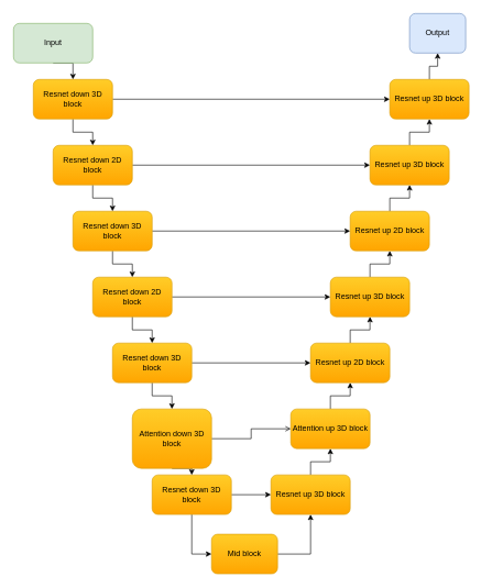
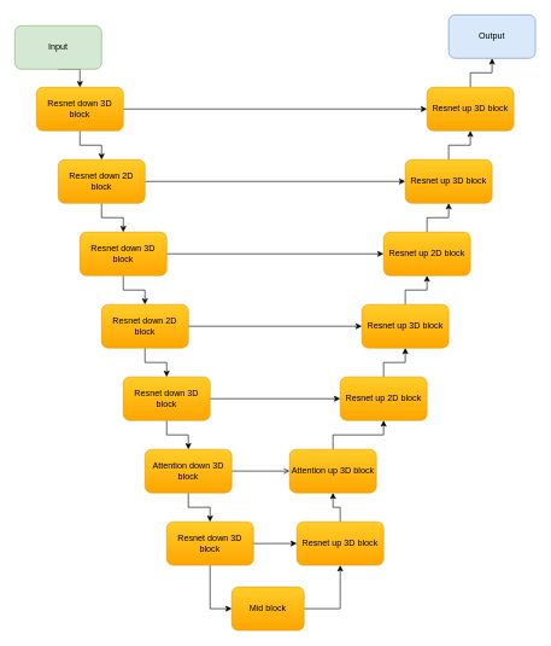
  <mxCell id="0" />
  <mxCell id="1" parent="0" />
  <mxCell id="2" style="edgeStyle=orthogonalEdgeStyle;rounded=0;orthogonalLoop=1;jettySize=auto;html=1;exitX=0.5;exitY=1;exitDx=0;exitDy=0;entryX=0.5;entryY=0;entryDx=0;entryDy=0;" parent="1" source="3" target="6" edge="1"><mxGeometry relative="1" as="geometry" /></mxCell>
  <mxCell id="3" value="Input" style="rounded=1;whiteSpace=wrap;html=1;fillColor=#d5e8d4;strokeColor=#82b366;" parent="1" vertex="1"><mxGeometry x="20" y="35" width="120" height="60" as="geometry" /></mxCell>
  <mxCell id="4" style="edgeStyle=orthogonalEdgeStyle;rounded=0;orthogonalLoop=1;jettySize=auto;html=1;exitX=0.5;exitY=1;exitDx=0;exitDy=0;entryX=0.5;entryY=0;entryDx=0;entryDy=0;" parent="1" source="6" target="9" edge="1"><mxGeometry relative="1" as="geometry" /></mxCell>
  <mxCell id="5" style="edgeStyle=orthogonalEdgeStyle;rounded=0;orthogonalLoop=1;jettySize=auto;html=1;exitX=1;exitY=0.5;exitDx=0;exitDy=0;entryX=0;entryY=0.5;entryDx=0;entryDy=0;" edge="1" parent="1" source="6" target="41"><mxGeometry relative="1" as="geometry" /></mxCell>
  <mxCell id="6" value="Resnet down 3D block" style="rounded=1;whiteSpace=wrap;html=1;fillColor=#ffcd28;strokeColor=#d79b00;gradientColor=#ffa500;" parent="1" vertex="1"><mxGeometry x="50" y="120" width="120" height="60" as="geometry" /></mxCell>
  <mxCell id="7" style="edgeStyle=orthogonalEdgeStyle;rounded=0;orthogonalLoop=1;jettySize=auto;html=1;exitX=0.5;exitY=1;exitDx=0;exitDy=0;entryX=0.5;entryY=0;entryDx=0;entryDy=0;" edge="1" parent="1" source="9" target="13"><mxGeometry relative="1" as="geometry" /></mxCell>
  <mxCell id="8" style="edgeStyle=orthogonalEdgeStyle;rounded=0;orthogonalLoop=1;jettySize=auto;html=1;exitX=1;exitY=0.5;exitDx=0;exitDy=0;entryX=0;entryY=0.5;entryDx=0;entryDy=0;" edge="1" parent="1" source="9" target="39"><mxGeometry relative="1" as="geometry" /></mxCell>
  <mxCell id="9" value="Resnet down 2D block" style="rounded=1;whiteSpace=wrap;html=1;fillColor=#ffcd28;strokeColor=#d79b00;gradientColor=#ffa500;" parent="1" vertex="1"><mxGeometry x="80" y="220" width="120" height="60" as="geometry" /></mxCell>
- <mxCell id="10" value="Output" style="rounded=1;whiteSpace=wrap;html=1;fillColor=#dae8fc;strokeColor=#6c8ebf;" parent="1" vertex="1"><mxGeometry x="620" y="20" width="85" height="60" as="geometry" /></mxCell>
+ <mxCell id="10" value="Output" style="rounded=1;whiteSpace=wrap;html=1;fillColor=#dae8fc;strokeColor=#6c8ebf;" parent="1" vertex="1"><mxGeometry x="620" y="20" width="120" height="60" as="geometry" /></mxCell>
  <mxCell id="11" style="edgeStyle=orthogonalEdgeStyle;rounded=0;orthogonalLoop=1;jettySize=auto;html=1;exitX=0.5;exitY=1;exitDx=0;exitDy=0;entryX=0.5;entryY=0;entryDx=0;entryDy=0;" edge="1" parent="1" source="13" target="16"><mxGeometry relative="1" as="geometry" /></mxCell>
  <mxCell id="12" style="edgeStyle=orthogonalEdgeStyle;rounded=0;orthogonalLoop=1;jettySize=auto;html=1;exitX=1;exitY=0.5;exitDx=0;exitDy=0;entryX=0;entryY=0.5;entryDx=0;entryDy=0;" edge="1" parent="1" source="13" target="37"><mxGeometry relative="1" as="geometry" /></mxCell>
  <mxCell id="13" value="Resnet down 3D block" style="rounded=1;whiteSpace=wrap;html=1;fillColor=#ffcd28;strokeColor=#d79b00;gradientColor=#ffa500;" vertex="1" parent="1"><mxGeometry x="110" y="320" width="120" height="60" as="geometry" /></mxCell>
  <mxCell id="14" style="edgeStyle=orthogonalEdgeStyle;rounded=0;orthogonalLoop=1;jettySize=auto;html=1;exitX=0.5;exitY=1;exitDx=0;exitDy=0;entryX=0.5;entryY=0;entryDx=0;entryDy=0;" edge="1" parent="1" source="16" target="19"><mxGeometry relative="1" as="geometry" /></mxCell>
  <mxCell id="15" style="edgeStyle=orthogonalEdgeStyle;rounded=0;orthogonalLoop=1;jettySize=auto;html=1;exitX=1;exitY=0.5;exitDx=0;exitDy=0;entryX=0;entryY=0.5;entryDx=0;entryDy=0;" edge="1" parent="1" source="16" target="35"><mxGeometry relative="1" as="geometry" /></mxCell>
  <mxCell id="16" value="Resnet down 2D block" style="rounded=1;whiteSpace=wrap;html=1;fillColor=#ffcd28;strokeColor=#d79b00;gradientColor=#ffa500;" vertex="1" parent="1"><mxGeometry x="140" y="420" width="120" height="60" as="geometry" /></mxCell>
  <mxCell id="17" style="edgeStyle=orthogonalEdgeStyle;rounded=0;orthogonalLoop=1;jettySize=auto;html=1;exitX=0.5;exitY=1;exitDx=0;exitDy=0;entryX=0.5;entryY=0;entryDx=0;entryDy=0;" edge="1" parent="1" source="19" target="25"><mxGeometry relative="1" as="geometry" /></mxCell>
  <mxCell id="18" style="edgeStyle=orthogonalEdgeStyle;rounded=0;orthogonalLoop=1;jettySize=auto;html=1;exitX=1;exitY=0.5;exitDx=0;exitDy=0;entryX=0;entryY=0.5;entryDx=0;entryDy=0;" edge="1" parent="1" source="19" target="33"><mxGeometry relative="1" as="geometry" /></mxCell>
  <mxCell id="19" value="Resnet down 3D block" style="rounded=1;whiteSpace=wrap;html=1;fillColor=#ffcd28;strokeColor=#d79b00;gradientColor=#ffa500;" vertex="1" parent="1"><mxGeometry x="170" y="520" width="120" height="60" as="geometry" /></mxCell>
  <mxCell id="20" style="edgeStyle=orthogonalEdgeStyle;rounded=0;orthogonalLoop=1;jettySize=auto;html=1;exitX=1;exitY=0.5;exitDx=0;exitDy=0;entryX=0;entryY=0.5;entryDx=0;entryDy=0;" edge="1" parent="1" source="22" target="29"><mxGeometry relative="1" as="geometry" /></mxCell>
  <mxCell id="21" style="edgeStyle=orthogonalEdgeStyle;rounded=0;orthogonalLoop=1;jettySize=auto;html=1;exitX=0.5;exitY=1;exitDx=0;exitDy=0;entryX=0;entryY=0.5;entryDx=0;entryDy=0;" edge="1" parent="1" source="22" target="27"><mxGeometry relative="1" as="geometry" /></mxCell>
  <mxCell id="22" value="Resnet down 3D block" style="rounded=1;whiteSpace=wrap;html=1;fillColor=#ffcd28;strokeColor=#d79b00;gradientColor=#ffa500;" vertex="1" parent="1"><mxGeometry x="230" y="720" width="120" height="60" as="geometry" /></mxCell>
  <mxCell id="23" style="edgeStyle=orthogonalEdgeStyle;rounded=0;orthogonalLoop=1;jettySize=auto;html=1;exitX=0.5;exitY=1;exitDx=0;exitDy=0;entryX=0.5;entryY=0;entryDx=0;entryDy=0;" edge="1" parent="1" source="25" target="22"><mxGeometry relative="1" as="geometry" /></mxCell>
  <mxCell id="24" style="edgeStyle=orthogonalEdgeStyle;rounded=0;orthogonalLoop=1;jettySize=auto;html=1;exitX=1;exitY=0.5;exitDx=0;exitDy=0;entryX=0;entryY=0.5;entryDx=0;entryDy=0;endArrow=open;" edge="1" parent="1" source="25" target="31"><mxGeometry relative="1" as="geometry" /></mxCell>
- <mxCell id="25" value="Attention down 3D block" style="rounded=1;whiteSpace=wrap;html=1;fillColor=#ffcd28;strokeColor=#d79b00;gradientColor=#ffa500;" vertex="1" parent="1"><mxGeometry x="200" y="620" width="120" height="90" as="geometry" /></mxCell>
+ <mxCell id="25" value="Attention down 3D block" style="rounded=1;whiteSpace=wrap;html=1;fillColor=#ffcd28;strokeColor=#d79b00;gradientColor=#ffa500;" vertex="1" parent="1"><mxGeometry x="200" y="620" width="120" height="60" as="geometry" /></mxCell>
  <mxCell id="26" style="edgeStyle=orthogonalEdgeStyle;rounded=0;orthogonalLoop=1;jettySize=auto;html=1;exitX=1;exitY=0.5;exitDx=0;exitDy=0;entryX=0.5;entryY=1;entryDx=0;entryDy=0;" edge="1" parent="1" source="27" target="29"><mxGeometry relative="1" as="geometry" /></mxCell>
  <mxCell id="27" value="Mid block" style="rounded=1;whiteSpace=wrap;html=1;fillColor=#ffcd28;strokeColor=#d79b00;gradientColor=#ffa500;" vertex="1" parent="1"><mxGeometry x="320" y="810" width="100" height="60" as="geometry" /></mxCell>
  <mxCell id="28" style="edgeStyle=orthogonalEdgeStyle;rounded=0;orthogonalLoop=1;jettySize=auto;html=1;exitX=0.5;exitY=0;exitDx=0;exitDy=0;entryX=0.5;entryY=1;entryDx=0;entryDy=0;" edge="1" parent="1" source="29" target="31"><mxGeometry relative="1" as="geometry" /></mxCell>
  <mxCell id="29" value="Resnet up 3D block" style="rounded=1;whiteSpace=wrap;html=1;fillColor=#ffcd28;strokeColor=#d79b00;gradientColor=#ffa500;" vertex="1" parent="1"><mxGeometry x="410" y="720" width="120" height="60" as="geometry" /></mxCell>
  <mxCell id="30" style="edgeStyle=orthogonalEdgeStyle;rounded=0;orthogonalLoop=1;jettySize=auto;html=1;exitX=0.5;exitY=0;exitDx=0;exitDy=0;entryX=0.5;entryY=1;entryDx=0;entryDy=0;" edge="1" parent="1" source="31" target="33"><mxGeometry relative="1" as="geometry" /></mxCell>
- <mxCell id="31" value="Attention up 3D block" style="rounded=1;whiteSpace=wrap;html=1;fillColor=#ffcd28;strokeColor=#d79b00;gradientColor=#ffa500;" vertex="1" parent="1"><mxGeometry x="440" y="620" width="120" height="60" as="geometry" /></mxCell>
+ <mxCell id="31" value="Attention up 3D block" style="rounded=1;whiteSpace=wrap;html=1;fillColor=#ffcd28;strokeColor=#d79b00;gradientColor=#ffa500;" vertex="1" parent="1"><mxGeometry x="400" y="620" width="120" height="60" as="geometry" /></mxCell>
  <mxCell id="32" style="edgeStyle=orthogonalEdgeStyle;rounded=0;orthogonalLoop=1;jettySize=auto;html=1;exitX=0.5;exitY=0;exitDx=0;exitDy=0;entryX=0.5;entryY=1;entryDx=0;entryDy=0;" edge="1" parent="1" source="33" target="35"><mxGeometry relative="1" as="geometry" /></mxCell>
  <mxCell id="33" value="Resnet up 2D block" style="rounded=1;whiteSpace=wrap;html=1;fillColor=#ffcd28;strokeColor=#d79b00;gradientColor=#ffa500;" vertex="1" parent="1"><mxGeometry x="470" y="520" width="120" height="60" as="geometry" /></mxCell>
  <mxCell id="34" style="edgeStyle=orthogonalEdgeStyle;rounded=0;orthogonalLoop=1;jettySize=auto;html=1;exitX=0.5;exitY=0;exitDx=0;exitDy=0;entryX=0.5;entryY=1;entryDx=0;entryDy=0;" edge="1" parent="1" source="35" target="37"><mxGeometry relative="1" as="geometry" /></mxCell>
  <mxCell id="35" value="Resnet up 3D block" style="rounded=1;whiteSpace=wrap;html=1;fillColor=#ffcd28;strokeColor=#d79b00;gradientColor=#ffa500;" vertex="1" parent="1"><mxGeometry x="500" y="420" width="120" height="60" as="geometry" /></mxCell>
  <mxCell id="36" style="edgeStyle=orthogonalEdgeStyle;rounded=0;orthogonalLoop=1;jettySize=auto;html=1;exitX=0.5;exitY=0;exitDx=0;exitDy=0;entryX=0.5;entryY=1;entryDx=0;entryDy=0;" edge="1" parent="1" source="37" target="39"><mxGeometry relative="1" as="geometry" /></mxCell>
  <mxCell id="37" value="Resnet up 2D block" style="rounded=1;whiteSpace=wrap;html=1;fillColor=#ffcd28;strokeColor=#d79b00;gradientColor=#ffa500;" vertex="1" parent="1"><mxGeometry x="530" y="320" width="120" height="60" as="geometry" /></mxCell>
  <mxCell id="38" style="edgeStyle=orthogonalEdgeStyle;rounded=0;orthogonalLoop=1;jettySize=auto;html=1;exitX=0.5;exitY=0;exitDx=0;exitDy=0;entryX=0.5;entryY=1;entryDx=0;entryDy=0;" edge="1" parent="1" source="39" target="41"><mxGeometry relative="1" as="geometry" /></mxCell>
  <mxCell id="39" value="Resnet up 3D block" style="rounded=1;whiteSpace=wrap;html=1;fillColor=#ffcd28;strokeColor=#d79b00;gradientColor=#ffa500;" vertex="1" parent="1"><mxGeometry x="560" y="220" width="120" height="60" as="geometry" /></mxCell>
  <mxCell id="40" style="edgeStyle=orthogonalEdgeStyle;rounded=0;orthogonalLoop=1;jettySize=auto;html=1;exitX=0.5;exitY=0;exitDx=0;exitDy=0;entryX=0.5;entryY=1;entryDx=0;entryDy=0;" edge="1" parent="1" source="41" target="10"><mxGeometry relative="1" as="geometry" /></mxCell>
  <mxCell id="41" value="Resnet up 3D block" style="rounded=1;whiteSpace=wrap;html=1;fillColor=#ffcd28;strokeColor=#d79b00;gradientColor=#ffa500;" vertex="1" parent="1"><mxGeometry x="590" y="120" width="120" height="60" as="geometry" /></mxCell>
